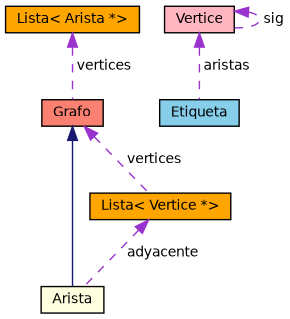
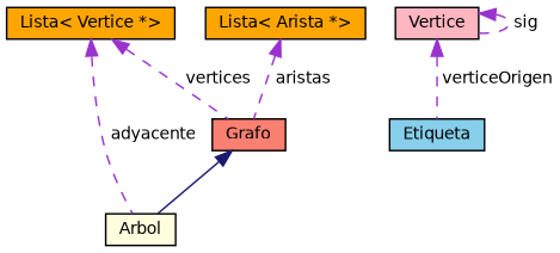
  digraph {
    node [color=black fillcolor=orange fontname=Helvetica fontsize=10 shape=record style=filled]
    edge [color=darkorchid3 dir=back fontname=Helvetica fontsize=10 labelfontname=Helvetica labelfontsize=10 style=dashed]
-   n1 [fillcolor=lightyellow fontcolor=black height=0.2 label=Arista width=0.4]
+   n1 [fillcolor=lightyellow fontcolor=black height=0.2 label=Arbol width=0.4]
    n2 [fillcolor=salmon height=0.2 label=Grafo width=0.4]
    n3 [height=0.2 label="Lista\< Vertice *\>" width=0.4]
    n4 [fillcolor=lightpink height=0.2 label=Vertice width=0.4]
    n5 [fillcolor=skyblue height=0.2 label=Etiqueta width=0.4]
    n6 [height=0.2 label="Lista\< Arista *\>" width=0.4]
    n2 -> n1 [color=midnightblue style=solid]
    n3 -> n1 [label=" adyacente"]
-   n2 -> n3 [label=" vertices"]
+   n3 -> n2 [label=" vertices"]
    n4 -> n4 [label=" sig"]
-   n4 -> n5 [label=" aristas"]
-   n6 -> n2 [label=" vertices"]
+   n4 -> n5 [label=" verticeOrigen"]
+   n6 -> n2 [label=" aristas"]
  }
